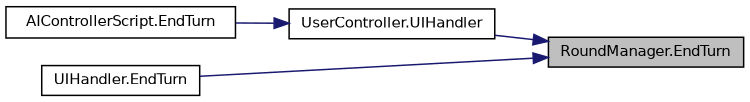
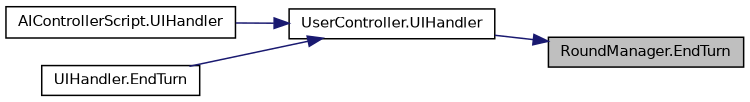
  digraph {
    fontname="DejaVu Sans"
    rankdir=RL
    node [color=black fillcolor=white fontname="DejaVu Sans" fontsize=10 shape=record style=filled]
    edge [color=midnightblue dir=back fontname="DejaVu Sans" fontsize=10 labelfontname=Helvetica labelfontsize=10 style=solid]
    n1 [fillcolor=grey75 fontcolor=black height=0.2 label="RoundManager.EndTurn" width=0.4]
    n2 [height=0.2 label="UserController.UIHandler" width=0.4]
-   n3 [height=0.2 label="AIControllerScript.EndTurn" width=0.4]
+   n3 [height=0.2 label="AIControllerScript.UIHandler" width=0.4]
    n4 [height=0.2 label="UIHandler.EndTurn" width=0.4]
    n1 -> n2
    n2 -> n3
-   n1 -> n4
+   n2 -> n4
  }
